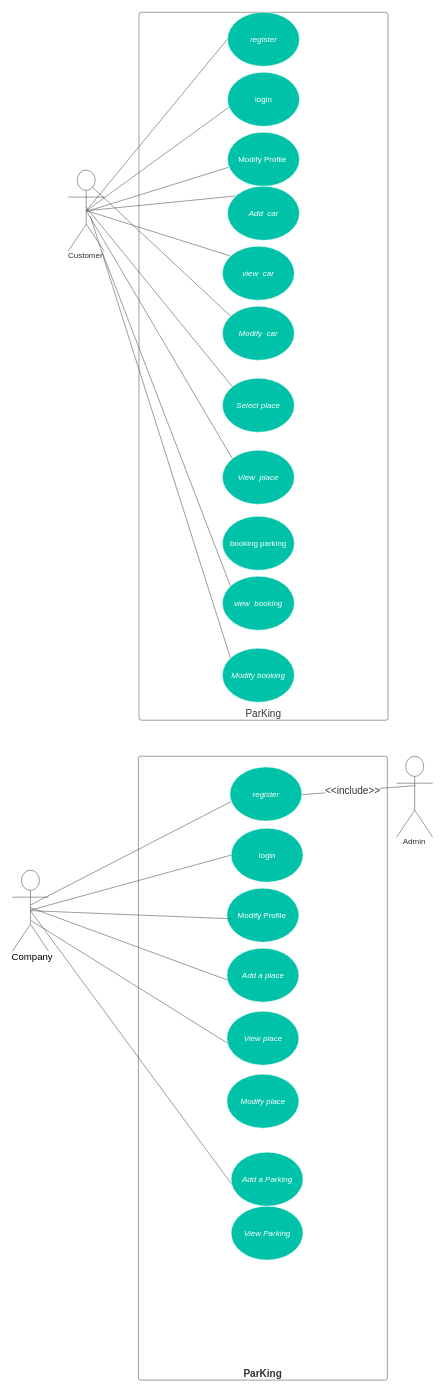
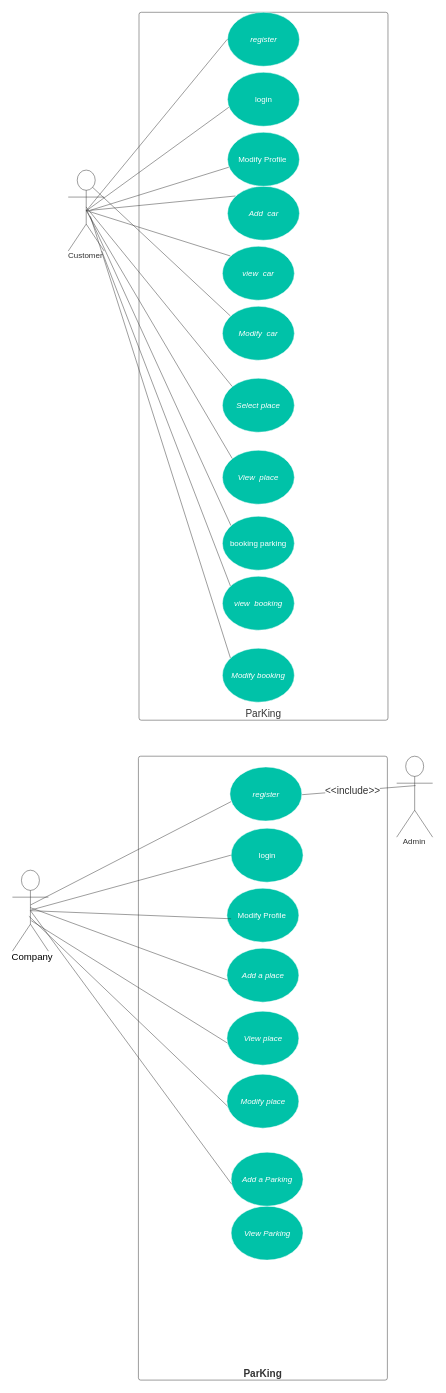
  <mxCell id="0" />
  <mxCell id="1" parent="0" />
  <mxCell id="2" value="ParKing" style="html=1;overflow=block;blockSpacing=1;whiteSpace=wrap;container=1;pointerEvents=0;collapsible=0;recursiveResize=0;fontSize=16.7;fontColor=#333333;spacing=0;verticalAlign=bottom;strokeColor=#333333;strokeOpacity=100;fillOpacity=0;rounded=1;absoluteArcSize=1;arcSize=7.5;fillColor=#000000;strokeWidth=0.8;lucidId=Bqg6.6iqeOJ5;" parent="1" vertex="1"><mxGeometry x="231" y="20" width="415" height="1180" as="geometry" /></mxCell>
  <mxCell id="3" value="booking parking" style="html=1;overflow=block;blockSpacing=1;whiteSpace=wrap;ellipse;fontSize=13.3;fontColor=#ffffff;align=center;spacing=0;verticalAlign=middle;strokeColor=#ffffff;strokeOpacity=100;fillOpacity=100;rounded=1;absoluteArcSize=1;arcSize=7.5;fillColor=#00c2a8;strokeWidth=0.8;lucidId=nPg66Lcen1TV;" parent="2" vertex="1"><mxGeometry x="139" y="840" width="120" height="90" as="geometry" /></mxCell>
  <mxCell id="4" value="Modify&amp;nbsp; car" style="html=1;overflow=block;blockSpacing=1;whiteSpace=wrap;ellipse;fontSize=13.3;fontColor=#ffffff;fontStyle=2;align=center;spacing=0;verticalAlign=middle;strokeColor=#ffffff;strokeOpacity=100;fillOpacity=100;rounded=1;absoluteArcSize=1;arcSize=7.5;fillColor=#00c2a8;strokeWidth=0.8;lucidId=rQg6UsH.H7ip;" vertex="1" parent="2"><mxGeometry x="139" y="490" width="120" height="90" as="geometry" /></mxCell>
  <mxCell id="5" value="" style="html=1;jettySize=18;whiteSpace=wrap;fontSize=13;strokeColor=#333333;strokeOpacity=100;strokeWidth=0.8;rounded=0;startArrow=none;endArrow=none;entryX=0.111;entryY=0.18;entryPerimeter=0;lucidId=w-g60lsR1ei3;" edge="1" parent="2" target="4"><mxGeometry width="100" height="100" relative="1" as="geometry"><Array as="points" /><mxPoint x="-91" y="279" as="sourcePoint" /></mxGeometry></mxCell>
  <mxCell id="6" value="Add&amp;nbsp; car" style="html=1;overflow=block;blockSpacing=1;whiteSpace=wrap;ellipse;fontSize=13.3;fontColor=#ffffff;fontStyle=2;align=center;spacing=0;verticalAlign=middle;strokeColor=#ffffff;strokeOpacity=100;fillOpacity=100;rounded=1;absoluteArcSize=1;arcSize=7.5;fillColor=#00c2a8;strokeWidth=0.8;lucidId=rQg6UsH.H7ip;" parent="2" vertex="1"><mxGeometry x="147.5" y="290" width="120" height="90" as="geometry" /></mxCell>
  <mxCell id="7" value="register" style="html=1;overflow=block;blockSpacing=1;whiteSpace=wrap;ellipse;fontSize=13.3;fontColor=#ffffff;fontStyle=2;align=center;spacing=0;verticalAlign=middle;strokeColor=#ffffff;strokeOpacity=100;fillOpacity=100;rounded=1;absoluteArcSize=1;arcSize=7.5;fillColor=#00c2a8;strokeWidth=0.8;lucidId=Bqg6b9R.2y2D;" parent="2" vertex="1"><mxGeometry x="147.5" width="120" height="90" as="geometry" /></mxCell>
  <mxCell id="8" value="login" style="html=1;overflow=block;blockSpacing=1;whiteSpace=wrap;ellipse;fontSize=13.3;fontColor=#ffffff;align=center;spacing=0;verticalAlign=middle;strokeColor=#ffffff;strokeOpacity=100;fillOpacity=100;rounded=1;absoluteArcSize=1;arcSize=7.5;fillColor=#00c2a8;strokeWidth=0.8;lucidId=1yg6ph~d_LP~;" parent="2" vertex="1"><mxGeometry x="147.5" y="100" width="120" height="90" as="geometry" /></mxCell>
  <mxCell id="9" value="Select  place" style="html=1;overflow=block;blockSpacing=1;whiteSpace=wrap;ellipse;fontSize=13.3;fontColor=#ffffff;fontStyle=2;align=center;spacing=0;verticalAlign=middle;strokeColor=#ffffff;strokeOpacity=100;fillOpacity=100;rounded=1;absoluteArcSize=1;arcSize=7.5;fillColor=#00c2a8;strokeWidth=0.8;lucidId=sQg6l3K30XCc;" parent="2" vertex="1"><mxGeometry x="139" y="610" width="120" height="90" as="geometry" /></mxCell>
  <mxCell id="10" value="view&amp;nbsp; car" style="html=1;overflow=block;blockSpacing=1;whiteSpace=wrap;ellipse;fontSize=13.3;fontColor=#ffffff;fontStyle=2;align=center;spacing=0;verticalAlign=middle;strokeColor=#ffffff;strokeOpacity=100;fillOpacity=100;rounded=1;absoluteArcSize=1;arcSize=7.5;fillColor=#00c2a8;strokeWidth=0.8;lucidId=rQg6UsH.H7ip;" vertex="1" parent="2"><mxGeometry x="139" y="390" width="120" height="90" as="geometry" /></mxCell>
  <mxCell id="11" value="view&amp;nbsp; booking" style="html=1;overflow=block;blockSpacing=1;whiteSpace=wrap;ellipse;fontSize=13.3;fontColor=#ffffff;fontStyle=2;align=center;spacing=0;verticalAlign=middle;strokeColor=#ffffff;strokeOpacity=100;fillOpacity=100;rounded=1;absoluteArcSize=1;arcSize=7.5;fillColor=#00c2a8;strokeWidth=0.8;lucidId=rQg6UsH.H7ip;" vertex="1" parent="2"><mxGeometry x="139" y="940" width="120" height="90" as="geometry" /></mxCell>
  <mxCell id="12" value="Modify&amp;nbsp;booking" style="html=1;overflow=block;blockSpacing=1;whiteSpace=wrap;ellipse;fontSize=13.3;fontColor=#ffffff;fontStyle=2;align=center;spacing=0;verticalAlign=middle;strokeColor=#ffffff;strokeOpacity=100;fillOpacity=100;rounded=1;absoluteArcSize=1;arcSize=7.5;fillColor=#00c2a8;strokeWidth=0.8;lucidId=rQg6UsH.H7ip;" vertex="1" parent="2"><mxGeometry x="139" y="1060" width="120" height="90" as="geometry" /></mxCell>
  <mxCell id="13" value="Modify&amp;nbsp;Profile&amp;nbsp;" style="html=1;overflow=block;blockSpacing=1;whiteSpace=wrap;ellipse;fontSize=13.3;fontColor=#ffffff;align=center;spacing=0;verticalAlign=middle;strokeColor=#ffffff;strokeOpacity=100;fillOpacity=100;rounded=1;absoluteArcSize=1;arcSize=7.5;fillColor=#00c2a8;strokeWidth=0.8;lucidId=1yg6ph~d_LP~;" vertex="1" parent="2"><mxGeometry x="147.5" y="200" width="120" height="90" as="geometry" /></mxCell>
  <mxCell id="14" value="" style="html=1;jettySize=18;whiteSpace=wrap;fontSize=13;strokeColor=#333333;strokeOpacity=100;strokeWidth=0.8;rounded=0;startArrow=none;endArrow=none;entryX=0.019;entryY=0.647;entryPerimeter=0;lucidId=FOg6-LeP_1ml;" edge="1" parent="2" target="13"><mxGeometry width="100" height="100" relative="1" as="geometry"><Array as="points" /><mxPoint x="-81" y="330" as="sourcePoint" /></mxGeometry></mxCell>
  <mxCell id="15" value="View&amp;nbsp; place" style="html=1;overflow=block;blockSpacing=1;whiteSpace=wrap;ellipse;fontSize=13.3;fontColor=#ffffff;fontStyle=2;align=center;spacing=0;verticalAlign=middle;strokeColor=#ffffff;strokeOpacity=100;fillOpacity=100;rounded=1;absoluteArcSize=1;arcSize=7.5;fillColor=#00c2a8;strokeWidth=0.8;lucidId=sQg6l3K30XCc;" vertex="1" parent="2"><mxGeometry x="139" y="730" width="120" height="90" as="geometry" /></mxCell>
  <mxCell id="16" value="ParKing" style="html=1;overflow=block;blockSpacing=1;whiteSpace=wrap;container=1;pointerEvents=0;collapsible=0;recursiveResize=0;fontSize=16.7;fontColor=#333333;fontStyle=1;spacing=0;verticalAlign=bottom;strokeColor=#333333;strokeOpacity=100;fillOpacity=0;rounded=1;absoluteArcSize=1;arcSize=7.5;fillColor=#000000;strokeWidth=0.8;lucidId=55g6yMKkL3yv;" parent="1" vertex="1"><mxGeometry x="230" y="1260" width="415" height="1040" as="geometry" /></mxCell>
  <mxCell id="17" value="View place" style="html=1;overflow=block;blockSpacing=1;whiteSpace=wrap;ellipse;fontSize=13.3;fontColor=#ffffff;fontStyle=2;align=center;spacing=0;verticalAlign=middle;strokeColor=#ffffff;strokeOpacity=100;fillOpacity=100;rounded=1;absoluteArcSize=1;arcSize=7.5;fillColor=#00c2a8;strokeWidth=0.8;lucidId=I1g6-z2hxhSr;" vertex="1" parent="16"><mxGeometry x="147.5" y="425" width="120" height="90" as="geometry" /></mxCell>
  <mxCell id="18" value="Add a place" style="html=1;overflow=block;blockSpacing=1;whiteSpace=wrap;ellipse;fontSize=13.3;fontColor=#ffffff;fontStyle=2;align=center;spacing=0;verticalAlign=middle;strokeColor=#ffffff;strokeOpacity=100;fillOpacity=100;rounded=1;absoluteArcSize=1;arcSize=7.5;fillColor=#00c2a8;strokeWidth=0.8;lucidId=I1g6-z2hxhSr;" parent="16" vertex="1"><mxGeometry x="147.5" y="320" width="120" height="90" as="geometry" /></mxCell>
  <mxCell id="19" value="Modify&amp;nbsp;place" style="html=1;overflow=block;blockSpacing=1;whiteSpace=wrap;ellipse;fontSize=13.3;fontColor=#ffffff;fontStyle=2;align=center;spacing=0;verticalAlign=middle;strokeColor=#ffffff;strokeOpacity=100;fillOpacity=100;rounded=1;absoluteArcSize=1;arcSize=7.5;fillColor=#00c2a8;strokeWidth=0.8;lucidId=I1g6-z2hxhSr;" vertex="1" parent="16"><mxGeometry x="147.5" y="530" width="120" height="90" as="geometry" /></mxCell>
  <mxCell id="20" value="View Parking" style="html=1;overflow=block;blockSpacing=1;whiteSpace=wrap;ellipse;fontSize=13.3;fontColor=#ffffff;fontStyle=2;align=center;spacing=0;verticalAlign=middle;strokeColor=#ffffff;strokeOpacity=100;fillOpacity=100;rounded=1;absoluteArcSize=1;arcSize=7.5;fillColor=#00c2a8;strokeWidth=0.8;lucidId=I1g6-z2hxhSr;" vertex="1" parent="16"><mxGeometry x="154.5" y="750" width="120" height="90" as="geometry" /></mxCell>
  <mxCell id="21" value="Add a Parking" style="html=1;overflow=block;blockSpacing=1;whiteSpace=wrap;ellipse;fontSize=13.3;fontColor=#ffffff;fontStyle=2;align=center;spacing=0;verticalAlign=middle;strokeColor=#ffffff;strokeOpacity=100;fillOpacity=100;rounded=1;absoluteArcSize=1;arcSize=7.5;fillColor=#00c2a8;strokeWidth=0.8;lucidId=I1g6-z2hxhSr;" vertex="1" parent="16"><mxGeometry x="154.5" y="660" width="120" height="90" as="geometry" /></mxCell>
  <mxCell id="22" value="login" style="html=1;overflow=block;blockSpacing=1;whiteSpace=wrap;ellipse;fontSize=13.3;fontColor=#ffffff;align=center;spacing=0;verticalAlign=middle;strokeColor=#ffffff;strokeOpacity=100;fillOpacity=100;rounded=1;absoluteArcSize=1;arcSize=7.5;fillColor=#00c2a8;strokeWidth=0.8;lucidId=I1g6SlVd7WEm;" parent="16" vertex="1"><mxGeometry x="154.5" y="120" width="120" height="90" as="geometry" /></mxCell>
  <mxCell id="23" value="Modify&amp;nbsp;Profile&amp;nbsp;" style="html=1;overflow=block;blockSpacing=1;whiteSpace=wrap;ellipse;fontSize=13.3;fontColor=#ffffff;align=center;spacing=0;verticalAlign=middle;strokeColor=#ffffff;strokeOpacity=100;fillOpacity=100;rounded=1;absoluteArcSize=1;arcSize=7.5;fillColor=#00c2a8;strokeWidth=0.8;lucidId=1yg6ph~d_LP~;" vertex="1" parent="16"><mxGeometry x="147.5" y="220" width="120" height="90" as="geometry" /></mxCell>
  <mxCell id="24" value="" style="html=1;jettySize=18;whiteSpace=wrap;fontSize=13;strokeColor=#333333;strokeOpacity=100;strokeWidth=0.8;rounded=0;startArrow=none;endArrow=none;exitX=0.5;exitY=0.5;exitPerimeter=0;entryX=0.005;entryY=0.589;entryPerimeter=0;lucidId=G9g6W9McRclm;exitDx=0;exitDy=0;" edge="1" parent="16" source="30"><mxGeometry width="100" height="100" relative="1" as="geometry"><Array as="points" /><mxPoint x="-173.5" y="150" as="sourcePoint" /><mxPoint x="154.5" y="271" as="targetPoint" /></mxGeometry></mxCell>
  <mxCell id="25" value="Customer" style="html=1;overflow=block;blockSpacing=1;shape=umlActor;labelPosition=center;verticalLabelPosition=bottom;verticalAlign=top;whiteSpace=nowrap;fontSize=13.3;fontColor=#333333;spacing=0;strokeColor=#333333;strokeOpacity=100;rounded=1;absoluteArcSize=1;arcSize=7.5;fillColor=#ffffff;strokeWidth=0.8;lucidId=Bqg68-uSPRnB;" parent="1" vertex="1"><mxGeometry x="113" y="283" width="60" height="135" as="geometry" /></mxCell>
  <mxCell id="26" value="Admin" style="html=1;overflow=block;blockSpacing=1;shape=umlActor;labelPosition=center;verticalLabelPosition=bottom;verticalAlign=top;whiteSpace=nowrap;fontSize=13.3;fontColor=#333333;spacing=0;strokeColor=#333333;strokeOpacity=100;rounded=1;absoluteArcSize=1;arcSize=7.5;fillColor=#ffffff;strokeWidth=0.8;lucidId=Bqg6L3N86B7u;" parent="1" vertex="1"><mxGeometry x="660.5" y="1260" width="60" height="135" as="geometry" /></mxCell>
  <mxCell id="27" value="" style="html=1;jettySize=18;whiteSpace=wrap;fontSize=13;strokeColor=#333333;strokeOpacity=100;strokeWidth=0.8;rounded=0;startArrow=none;endArrow=none;exitX=0.506;exitY=0.5;exitPerimeter=0;entryX=-0.003;entryY=0.5;entryPerimeter=0;lucidId=Bqg6mhyIei1e;" parent="1" source="25" target="7" edge="1"><mxGeometry width="100" height="100" relative="1" as="geometry"><Array as="points" /></mxGeometry></mxCell>
  <mxCell id="28" value="" style="html=1;jettySize=18;whiteSpace=wrap;fontSize=13;strokeColor=#333333;strokeOpacity=100;strokeWidth=0.8;rounded=0;startArrow=none;endArrow=none;exitX=0.506;exitY=0.502;exitPerimeter=0;entryX=0.019;entryY=0.647;entryPerimeter=0;lucidId=FOg6-LeP_1ml;" parent="1" source="25" target="8" edge="1"><mxGeometry width="100" height="100" relative="1" as="geometry"><Array as="points" /></mxGeometry></mxCell>
  <mxCell id="29" value="register" style="html=1;overflow=block;blockSpacing=1;whiteSpace=wrap;ellipse;fontSize=13.3;fontColor=#ffffff;fontStyle=2;align=center;spacing=0;verticalAlign=middle;strokeColor=#ffffff;strokeOpacity=100;fillOpacity=100;rounded=1;absoluteArcSize=1;arcSize=7.5;fillColor=#00c2a8;strokeWidth=0.8;lucidId=I1g6Zgy~X3of;" parent="1" vertex="1"><mxGeometry x="382.5" y="1278" width="120" height="90" as="geometry" /></mxCell>
  <mxCell id="30" value="Company" style="html=1;overflow=block;blockSpacing=1;shape=umlActor;labelPosition=center;verticalLabelPosition=bottom;verticalAlign=top;whiteSpace=nowrap;fontSize=16;fontColor=default;spacing=0;strokeColor=#333333;strokeOpacity=100;rounded=1;absoluteArcSize=1;arcSize=7.5;fillColor=#ffffff;strokeWidth=0.8;lucidId=M5g6JOFhlEeG;" parent="1" vertex="1"><mxGeometry x="20" y="1450" width="60" height="135" as="geometry" /></mxCell>
  <mxCell id="31" value="" style="html=1;jettySize=18;whiteSpace=wrap;fontSize=13;strokeColor=#333333;strokeOpacity=100;strokeWidth=0.8;rounded=0;startArrow=none;endArrow=none;exitX=0.506;exitY=0.429;exitPerimeter=0;entryX=0.017;entryY=0.641;entryPerimeter=0;lucidId=F7g6sY4Ty9f-;" parent="1" source="30" target="29" edge="1"><mxGeometry width="100" height="100" relative="1" as="geometry"><Array as="points" /></mxGeometry></mxCell>
  <mxCell id="32" value="" style="html=1;jettySize=18;whiteSpace=wrap;fontSize=13;strokeColor=#333333;strokeOpacity=100;strokeWidth=0.8;rounded=0;startArrow=none;endArrow=none;exitX=1.003;exitY=0.513;exitPerimeter=0;entryX=0.525;entryY=0.363;entryPerimeter=0;lucidId=S7g6vy~FA92w;entryDx=0;entryDy=0;" parent="1" source="29" target="26" edge="1"><mxGeometry width="100" height="100" relative="1" as="geometry"><Array as="points" /></mxGeometry></mxCell>
  <mxCell id="33" value="&amp;lt;&amp;lt;include&amp;gt;&amp;gt;" style="text;html=1;resizable=0;labelBackgroundColor=default;align=center;verticalAlign=middle;fontColor=#333333;fontSize=16.7;" parent="32" vertex="1"><mxGeometry x="-0.112" relative="1" as="geometry"><mxPoint as="offset" /></mxGeometry></mxCell>
  <mxCell id="34" value="" style="html=1;jettySize=18;whiteSpace=wrap;fontSize=13;strokeColor=#333333;strokeOpacity=100;strokeWidth=0.8;rounded=0;startArrow=none;endArrow=none;exitX=0.506;exitY=0.493;exitPerimeter=0;entryX=-0.003;entryY=0.5;entryPerimeter=0;lucidId=r9g6H5ee5nx-;" parent="1" source="30" target="22" edge="1"><mxGeometry width="100" height="100" relative="1" as="geometry"><Array as="points" /></mxGeometry></mxCell>
  <mxCell id="35" value="" style="html=1;jettySize=18;whiteSpace=wrap;fontSize=13;strokeColor=#333333;strokeOpacity=100;strokeWidth=0.8;rounded=0;startArrow=none;endArrow=none;exitX=0.494;exitY=0.462;exitPerimeter=0;entryX=0.005;entryY=0.589;entryPerimeter=0;lucidId=G9g6W9McRclm;" parent="1" source="30" target="18" edge="1"><mxGeometry width="100" height="100" relative="1" as="geometry"><Array as="points" /></mxGeometry></mxCell>
  <mxCell id="36" value="" style="html=1;jettySize=18;whiteSpace=wrap;fontSize=13;strokeColor=#333333;strokeOpacity=100;strokeWidth=0.8;rounded=0;startArrow=none;endArrow=none;exitX=0.506;exitY=0.502;exitPerimeter=0;entryX=0.111;entryY=0.18;entryPerimeter=0;lucidId=w-g60lsR1ei3;" parent="1" source="25" target="6" edge="1"><mxGeometry width="100" height="100" relative="1" as="geometry"><Array as="points" /></mxGeometry></mxCell>
  <mxCell id="37" value="" style="html=1;jettySize=18;whiteSpace=wrap;fontSize=13;strokeColor=#333333;strokeOpacity=100;strokeWidth=0.8;rounded=0;startArrow=none;endArrow=none;exitX=0.494;exitY=0.455;exitPerimeter=0;entryX=0.136;entryY=0.152;entryPerimeter=0;lucidId=x-g6yjnETSpe;" parent="1" source="25" target="9" edge="1"><mxGeometry width="100" height="100" relative="1" as="geometry"><Array as="points" /></mxGeometry></mxCell>
+ <mxCell id="38" value="" style="html=1;jettySize=18;whiteSpace=wrap;fontSize=13;strokeColor=#333333;strokeOpacity=100;strokeWidth=0.8;rounded=0;startArrow=none;endArrow=none;exitX=0.506;exitY=0.486;exitPerimeter=0;entryX=0.118;entryY=0.172;entryPerimeter=0;lucidId=2-g6SpY8H9Pt;" parent="1" source="25" target="3" edge="1"><mxGeometry width="100" height="100" relative="1" as="geometry"><Array as="points" /></mxGeometry></mxCell>
  <mxCell id="39" value="" style="html=1;jettySize=18;whiteSpace=wrap;fontSize=13;strokeColor=#333333;strokeOpacity=100;strokeWidth=0.8;rounded=0;startArrow=none;endArrow=none;entryX=0.111;entryY=0.18;entryPerimeter=0;lucidId=w-g60lsR1ei3;exitX=0.5;exitY=0.5;exitDx=0;exitDy=0;exitPerimeter=0;" edge="1" parent="1" target="10" source="25"><mxGeometry width="100" height="100" relative="1" as="geometry"><Array as="points" /><mxPoint x="130" y="350" as="sourcePoint" /></mxGeometry></mxCell>
  <mxCell id="40" value="" style="html=1;jettySize=18;whiteSpace=wrap;fontSize=13;strokeColor=#333333;strokeOpacity=100;strokeWidth=0.8;rounded=0;startArrow=none;endArrow=none;entryX=0.111;entryY=0.18;entryPerimeter=0;lucidId=w-g60lsR1ei3;" edge="1" parent="1" target="12"><mxGeometry width="100" height="100" relative="1" as="geometry"><Array as="points" /><mxPoint x="150" y="360" as="sourcePoint" /></mxGeometry></mxCell>
  <mxCell id="41" value="" style="html=1;jettySize=18;whiteSpace=wrap;fontSize=13;strokeColor=#333333;strokeOpacity=100;strokeWidth=0.8;rounded=0;startArrow=none;endArrow=none;entryX=0.111;entryY=0.18;entryPerimeter=0;lucidId=w-g60lsR1ei3;" edge="1" parent="1" target="11" source="25"><mxGeometry width="100" height="100" relative="1" as="geometry"><Array as="points" /><mxPoint x="143" y="791" as="sourcePoint" /></mxGeometry></mxCell>
  <mxCell id="42" value="" style="html=1;jettySize=18;whiteSpace=wrap;fontSize=13;strokeColor=#333333;strokeOpacity=100;strokeWidth=0.8;rounded=0;startArrow=none;endArrow=none;exitX=0.5;exitY=0.5;exitPerimeter=0;entryX=0.136;entryY=0.152;entryPerimeter=0;lucidId=x-g6yjnETSpe;exitDx=0;exitDy=0;" edge="1" parent="1" target="15" source="25"><mxGeometry width="100" height="100" relative="1" as="geometry"><Array as="points" /><mxPoint x="143" y="424" as="sourcePoint" /></mxGeometry></mxCell>
  <mxCell id="43" value="" style="html=1;jettySize=18;whiteSpace=wrap;fontSize=13;strokeColor=#333333;strokeOpacity=100;strokeWidth=0.8;rounded=0;startArrow=none;endArrow=none;exitX=0.523;exitY=0.624;exitPerimeter=0;entryX=0.005;entryY=0.589;entryPerimeter=0;lucidId=G9g6W9McRclm;exitDx=0;exitDy=0;" edge="1" parent="1" target="17" source="30"><mxGeometry width="100" height="100" relative="1" as="geometry"><Array as="points" /><mxPoint x="79" y="1794" as="sourcePoint" /></mxGeometry></mxCell>
+ <mxCell id="44" value="" style="html=1;jettySize=18;whiteSpace=wrap;fontSize=13;strokeColor=#333333;strokeOpacity=100;strokeWidth=0.8;rounded=0;startArrow=none;endArrow=none;exitX=0.457;exitY=0.568;exitPerimeter=0;entryX=0.005;entryY=0.589;entryPerimeter=0;lucidId=G9g6W9McRclm;exitDx=0;exitDy=0;" edge="1" parent="1" target="19" source="30"><mxGeometry width="100" height="100" relative="1" as="geometry"><Array as="points" /><mxPoint x="40" y="1889" as="sourcePoint" /></mxGeometry></mxCell>
  <mxCell id="45" value="" style="html=1;jettySize=18;whiteSpace=wrap;fontSize=13;strokeColor=#333333;strokeOpacity=100;strokeWidth=0.8;rounded=0;startArrow=none;endArrow=none;exitX=0.5;exitY=0.5;exitPerimeter=0;entryX=0.005;entryY=0.589;entryPerimeter=0;lucidId=G9g6W9McRclm;exitDx=0;exitDy=0;" edge="1" parent="1" target="21" source="30"><mxGeometry width="100" height="100" relative="1" as="geometry"><Array as="points" /><mxPoint x="50" y="1957.5" as="sourcePoint" /></mxGeometry></mxCell>
